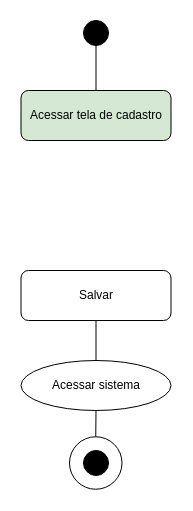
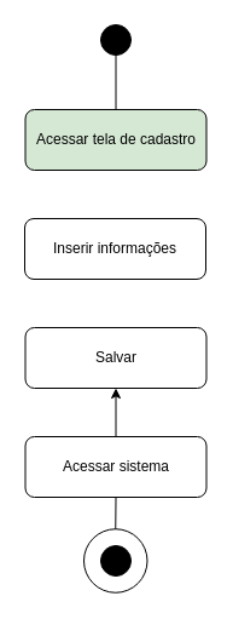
  <mxCell id="0" />
  <mxCell id="1" parent="0" />
  <mxCell id="2" value="" style="ellipse;whiteSpace=wrap;html=1;aspect=fixed;fillColor=#000000;" vertex="1" parent="1"><mxGeometry x="83" y="20" width="25" height="25" as="geometry" /></mxCell>
  <mxCell id="3" value="" style="endArrow=none;html=1;rounded=0;entryX=0.5;entryY=1;entryDx=0;entryDy=0;exitX=0.5;exitY=0;exitDx=0;exitDy=0;" edge="1" parent="1" source="4" target="2"><mxGeometry width="50" height="50" relative="1" as="geometry"><mxPoint x="96" y="80" as="sourcePoint" /><mxPoint x="90" y="110" as="targetPoint" /></mxGeometry></mxCell>
  <mxCell id="4" value="Acessar tela de cadastro" style="rounded=1;whiteSpace=wrap;html=1;fillColor=#d5e8d4;" vertex="1" parent="1"><mxGeometry x="20.5" y="90" width="150" height="50" as="geometry" /></mxCell>
+ <mxCell id="5" value="Inserir informações" style="rounded=1;whiteSpace=wrap;html=1;" vertex="1" parent="1"><mxGeometry x="20" y="180" width="150" height="50" as="geometry" /></mxCell>
  <mxCell id="6" value="Salvar" style="rounded=1;whiteSpace=wrap;html=1;" vertex="1" parent="1"><mxGeometry x="20.5" y="270" width="150" height="50" as="geometry" /></mxCell>
- <mxCell id="7" value="Acessar sistema" style="ellipse;whiteSpace=wrap;html=1;" vertex="1" parent="1"><mxGeometry x="20.5" y="360" width="150" height="50" as="geometry" /></mxCell>
- <mxCell id="8" value="" style="endArrow=none;html=1;rounded=0;entryX=0.5;entryY=1;entryDx=0;entryDy=0;exitX=0.5;exitY=0;exitDx=0;exitDy=0;" edge="1" parent="1" source="7" target="6"><mxGeometry width="50" height="50" relative="1" as="geometry"><mxPoint x="-120" y="420" as="sourcePoint" /><mxPoint x="-70" y="370" as="targetPoint" /></mxGeometry></mxCell>
+ <mxCell id="7" value="Acessar sistema" style="rounded=1;whiteSpace=wrap;html=1;" vertex="1" parent="1"><mxGeometry x="20.5" y="360" width="150" height="50" as="geometry" /></mxCell>
+ <mxCell id="8" value="" style="endArrow=classic;html=1;rounded=0;entryX=0.5;entryY=1;entryDx=0;entryDy=0;exitX=0.5;exitY=0;exitDx=0;exitDy=0;" edge="1" parent="1" source="7" target="6"><mxGeometry width="50" height="50" relative="1" as="geometry"><mxPoint x="-120" y="420" as="sourcePoint" /><mxPoint x="-70" y="370" as="targetPoint" /></mxGeometry></mxCell>
  <mxCell id="9" value="" style="ellipse;whiteSpace=wrap;html=1;aspect=fixed;" vertex="1" parent="1"><mxGeometry x="69" y="436.25" width="52.5" height="52.5" as="geometry" /></mxCell>
  <mxCell id="10" value="" style="ellipse;whiteSpace=wrap;html=1;aspect=fixed;fillColor=#000000;" vertex="1" parent="1"><mxGeometry x="83" y="450" width="25" height="25" as="geometry" /></mxCell>
  <mxCell id="11" value="" style="endArrow=none;html=1;rounded=0;entryX=0.5;entryY=1;entryDx=0;entryDy=0;exitX=0.5;exitY=0;exitDx=0;exitDy=0;" edge="1" parent="1" source="9" target="7"><mxGeometry width="50" height="50" relative="1" as="geometry"><mxPoint x="-70" y="470" as="sourcePoint" /><mxPoint x="-20" y="420" as="targetPoint" /></mxGeometry></mxCell>
